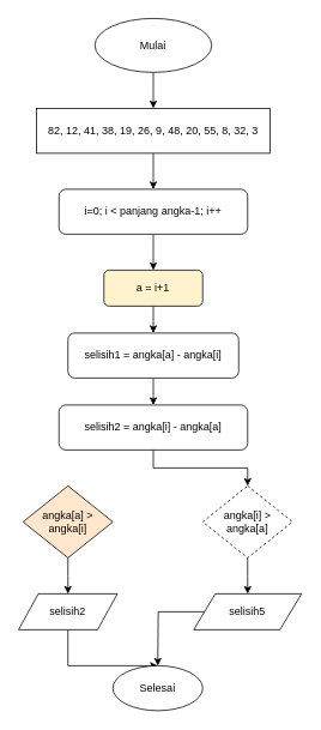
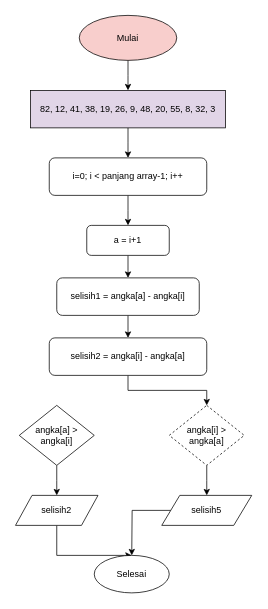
  <mxCell id="0" />
  <mxCell id="1" parent="0" />
  <mxCell id="2" style="edgeStyle=orthogonalEdgeStyle;rounded=0;orthogonalLoop=1;jettySize=auto;html=1;" edge="1" parent="1" source="3"><mxGeometry relative="1" as="geometry"><mxPoint x="170" y="120" as="targetPoint" /></mxGeometry></mxCell>
- <mxCell id="3" value="Mulai" style="ellipse;whiteSpace=wrap;html=1;" vertex="1" parent="1"><mxGeometry x="105" y="20" width="130" height="60" as="geometry" /></mxCell>
+ <mxCell id="3" value="Mulai" style="ellipse;whiteSpace=wrap;html=1;fillColor=#f8cecc;" vertex="1" parent="1"><mxGeometry x="105" y="20" width="130" height="60" as="geometry" /></mxCell>
  <mxCell id="4" style="edgeStyle=orthogonalEdgeStyle;rounded=0;orthogonalLoop=1;jettySize=auto;html=1;" edge="1" parent="1" source="5"><mxGeometry relative="1" as="geometry"><mxPoint x="170" y="210" as="targetPoint" /></mxGeometry></mxCell>
- <mxCell id="5" value="82, 12, 41, 38, 19, 26, 9, 48, 20, 55, 8, 32, 3" style="rounded=0;whiteSpace=wrap;html=1;" vertex="1" parent="1"><mxGeometry x="40" y="120" width="260" height="50" as="geometry" /></mxCell>
+ <mxCell id="5" value="82, 12, 41, 38, 19, 26, 9, 48, 20, 55, 8, 32, 3" style="rounded=0;whiteSpace=wrap;html=1;fillColor=#e1d5e7;" vertex="1" parent="1"><mxGeometry x="40" y="120" width="260" height="50" as="geometry" /></mxCell>
  <mxCell id="6" style="edgeStyle=orthogonalEdgeStyle;rounded=0;orthogonalLoop=1;jettySize=auto;html=1;" edge="1" parent="1" source="7"><mxGeometry relative="1" as="geometry"><mxPoint x="170" y="300" as="targetPoint" /></mxGeometry></mxCell>
- <mxCell id="7" value="i=0; i &lt; panjang angka-1; i++" style="rounded=1;whiteSpace=wrap;html=1;" vertex="1" parent="1"><mxGeometry x="65" y="210" width="210" height="50" as="geometry" /></mxCell>
+ <mxCell id="7" value="i=0; i &lt; panjang array-1; i++" style="rounded=1;whiteSpace=wrap;html=1;" vertex="1" parent="1"><mxGeometry x="65" y="210" width="210" height="50" as="geometry" /></mxCell>
  <mxCell id="8" style="edgeStyle=orthogonalEdgeStyle;rounded=0;orthogonalLoop=1;jettySize=auto;html=1;" edge="1" parent="1" source="9"><mxGeometry relative="1" as="geometry"><mxPoint x="170" y="370" as="targetPoint" /></mxGeometry></mxCell>
- <mxCell id="9" value="a = i+1" style="rounded=1;whiteSpace=wrap;html=1;fillColor=#fff2cc;" vertex="1" parent="1"><mxGeometry x="115" y="300" width="110" height="40" as="geometry" /></mxCell>
+ <mxCell id="9" value="a = i+1" style="rounded=1;whiteSpace=wrap;html=1;" vertex="1" parent="1"><mxGeometry x="115" y="300" width="110" height="40" as="geometry" /></mxCell>
  <mxCell id="10" style="edgeStyle=orthogonalEdgeStyle;rounded=0;orthogonalLoop=1;jettySize=auto;html=1;" edge="1" parent="1" source="11"><mxGeometry relative="1" as="geometry"><mxPoint x="170" y="450" as="targetPoint" /></mxGeometry></mxCell>
  <mxCell id="11" value="selisih1 = angka[a] - angka[i]" style="rounded=1;whiteSpace=wrap;html=1;" vertex="1" parent="1"><mxGeometry x="75" y="370" width="190" height="50" as="geometry" /></mxCell>
  <mxCell id="12" style="edgeStyle=orthogonalEdgeStyle;rounded=0;orthogonalLoop=1;jettySize=auto;html=1;" edge="1" parent="1" source="13" target="17"><mxGeometry relative="1" as="geometry"><mxPoint x="170" y="580" as="targetPoint" /></mxGeometry></mxCell>
  <mxCell id="13" value="selisih2 = angka[i] - angka[a]" style="rounded=1;whiteSpace=wrap;html=1;" vertex="1" parent="1"><mxGeometry x="65" y="450" width="210" height="50" as="geometry" /></mxCell>
  <mxCell id="14" style="edgeStyle=orthogonalEdgeStyle;rounded=0;orthogonalLoop=1;jettySize=auto;html=1;" edge="1" parent="1" source="15"><mxGeometry relative="1" as="geometry"><mxPoint x="75" y="660" as="targetPoint" /></mxGeometry></mxCell>
- <mxCell id="15" value="angka[a] &gt; angka[i]" style="rhombus;whiteSpace=wrap;html=1;fillColor=#ffe6cc;" vertex="1" parent="1"><mxGeometry x="25" y="540" width="100" height="80" as="geometry" /></mxCell>
+ <mxCell id="15" value="angka[a] &gt; angka[i]" style="rhombus;whiteSpace=wrap;html=1;" vertex="1" parent="1"><mxGeometry x="25" y="540" width="100" height="80" as="geometry" /></mxCell>
  <mxCell id="16" style="edgeStyle=orthogonalEdgeStyle;rounded=0;orthogonalLoop=1;jettySize=auto;html=1;" edge="1" parent="1" source="17"><mxGeometry relative="1" as="geometry"><mxPoint x="275" y="660" as="targetPoint" /></mxGeometry></mxCell>
  <mxCell id="17" value="angka[i] &gt; angka[a]" style="rhombus;whiteSpace=wrap;html=1;dashed=1;" vertex="1" parent="1"><mxGeometry x="225" y="540" width="100" height="80" as="geometry" /></mxCell>
  <mxCell id="18" style="edgeStyle=orthogonalEdgeStyle;rounded=0;orthogonalLoop=1;jettySize=auto;html=1;" edge="1" parent="1" source="19"><mxGeometry relative="1" as="geometry"><mxPoint x="175" y="740" as="targetPoint" /></mxGeometry></mxCell>
  <mxCell id="19" value="selisih5" style="shape=parallelogram;perimeter=parallelogramPerimeter;whiteSpace=wrap;html=1;" vertex="1" parent="1"><mxGeometry x="215" y="660" width="120" height="40" as="geometry" /></mxCell>
  <mxCell id="20" style="edgeStyle=orthogonalEdgeStyle;rounded=0;orthogonalLoop=1;jettySize=auto;html=1;" edge="1" parent="1" source="21"><mxGeometry relative="1" as="geometry"><mxPoint x="175" y="740" as="targetPoint" /><Array as="points"><mxPoint x="75" y="740" /></Array></mxGeometry></mxCell>
  <mxCell id="21" value="selisih2" style="shape=parallelogram;perimeter=parallelogramPerimeter;whiteSpace=wrap;html=1;" vertex="1" parent="1"><mxGeometry x="20" y="660" width="110" height="40" as="geometry" /></mxCell>
  <mxCell id="22" value="Selesai" style="ellipse;whiteSpace=wrap;html=1;" vertex="1" parent="1"><mxGeometry x="125" y="740" width="100" height="50" as="geometry" /></mxCell>
